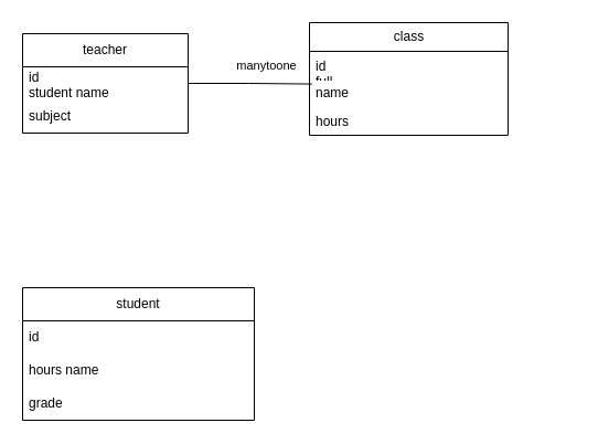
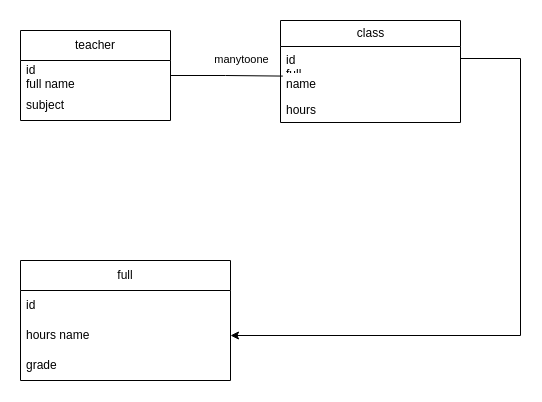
  <mxCell id="0" />
  <mxCell id="1" parent="0" />
  <mxCell id="2" value="teacher" style="swimlane;fontStyle=0;childLayout=stackLayout;horizontal=1;startSize=30;horizontalStack=0;resizeParent=1;resizeParentMax=0;resizeLast=0;collapsible=1;marginBottom=0;whiteSpace=wrap;html=1;" vertex="1" parent="1"><mxGeometry x="20" y="30" width="150" height="90" as="geometry" /></mxCell>
- <mxCell id="3" value="id&lt;div&gt;student name&lt;/div&gt;" style="text;strokeColor=none;fillColor=none;align=left;verticalAlign=middle;spacingLeft=4;spacingRight=4;overflow=hidden;points=[[0,0.5],[1,0.5]];portConstraint=eastwest;rotatable=0;whiteSpace=wrap;html=1;" vertex="1" parent="2"><mxGeometry y="30" width="150" height="30" as="geometry" /></mxCell>
+ <mxCell id="3" value="id&lt;div&gt;full name&lt;/div&gt;" style="text;strokeColor=none;fillColor=none;align=left;verticalAlign=middle;spacingLeft=4;spacingRight=4;overflow=hidden;points=[[0,0.5],[1,0.5]];portConstraint=eastwest;rotatable=0;whiteSpace=wrap;html=1;" vertex="1" parent="2"><mxGeometry y="30" width="150" height="30" as="geometry" /></mxCell>
  <mxCell id="4" value="subject" style="text;strokeColor=none;fillColor=none;align=left;verticalAlign=middle;spacingLeft=4;spacingRight=4;overflow=hidden;points=[[0,0.5],[1,0.5]];portConstraint=eastwest;rotatable=0;whiteSpace=wrap;html=1;" vertex="1" parent="2"><mxGeometry y="60" width="150" height="30" as="geometry" /></mxCell>
  <mxCell id="5" value="class" style="swimlane;fontStyle=0;childLayout=stackLayout;horizontal=1;startSize=26;fillColor=none;horizontalStack=0;resizeParent=1;resizeParentMax=0;resizeLast=0;collapsible=1;marginBottom=0;html=1;" vertex="1" parent="1"><mxGeometry x="280" y="20" width="180" height="102" as="geometry" /></mxCell>
  <mxCell id="6" value="id&lt;div&gt;full&amp;nbsp;&lt;/div&gt;" style="text;strokeColor=none;fillColor=none;align=left;verticalAlign=top;spacingLeft=4;spacingRight=4;overflow=hidden;rotatable=0;points=[[0,0.5],[1,0.5]];portConstraint=eastwest;whiteSpace=wrap;html=1;" vertex="1" parent="5"><mxGeometry y="26" width="180" height="24" as="geometry" /></mxCell>
  <mxCell id="7" value="name" style="text;strokeColor=none;fillColor=none;align=left;verticalAlign=top;spacingLeft=4;spacingRight=4;overflow=hidden;rotatable=0;points=[[0,0.5],[1,0.5]];portConstraint=eastwest;whiteSpace=wrap;html=1;" vertex="1" parent="5"><mxGeometry y="50" width="180" height="26" as="geometry" /></mxCell>
  <mxCell id="8" value="hours" style="text;strokeColor=none;fillColor=none;align=left;verticalAlign=top;spacingLeft=4;spacingRight=4;overflow=hidden;rotatable=0;points=[[0,0.5],[1,0.5]];portConstraint=eastwest;whiteSpace=wrap;html=1;" vertex="1" parent="5"><mxGeometry y="76" width="180" height="26" as="geometry" /></mxCell>
- <mxCell id="9" value="student" style="swimlane;fontStyle=0;childLayout=stackLayout;horizontal=1;startSize=30;horizontalStack=0;resizeParent=1;resizeParentMax=0;resizeLast=0;collapsible=1;marginBottom=0;whiteSpace=wrap;html=1;" vertex="1" parent="1"><mxGeometry x="20" y="260" width="210" height="120" as="geometry" /></mxCell>
+ <mxCell id="9" value="full" style="swimlane;fontStyle=0;childLayout=stackLayout;horizontal=1;startSize=30;horizontalStack=0;resizeParent=1;resizeParentMax=0;resizeLast=0;collapsible=1;marginBottom=0;whiteSpace=wrap;html=1;" vertex="1" parent="1"><mxGeometry x="20" y="260" width="210" height="120" as="geometry" /></mxCell>
  <mxCell id="10" value="id" style="text;strokeColor=none;fillColor=none;align=left;verticalAlign=middle;spacingLeft=4;spacingRight=4;overflow=hidden;points=[[0,0.5],[1,0.5]];portConstraint=eastwest;rotatable=0;whiteSpace=wrap;html=1;" vertex="1" parent="9"><mxGeometry y="30" width="210" height="30" as="geometry" /></mxCell>
  <mxCell id="11" value="hours name" style="text;strokeColor=none;fillColor=none;align=left;verticalAlign=middle;spacingLeft=4;spacingRight=4;overflow=hidden;points=[[0,0.5],[1,0.5]];portConstraint=eastwest;rotatable=0;whiteSpace=wrap;html=1;" vertex="1" parent="9"><mxGeometry y="60" width="210" height="30" as="geometry" /></mxCell>
  <mxCell id="12" value="grade" style="text;strokeColor=none;fillColor=none;align=left;verticalAlign=middle;spacingLeft=4;spacingRight=4;overflow=hidden;points=[[0,0.5],[1,0.5]];portConstraint=eastwest;rotatable=0;whiteSpace=wrap;html=1;" vertex="1" parent="9"><mxGeometry y="90" width="210" height="30" as="geometry" /></mxCell>
  <mxCell id="13" style="edgeStyle=orthogonalEdgeStyle;rounded=0;orthogonalLoop=1;jettySize=auto;html=1;entryX=0.013;entryY=0.215;entryDx=0;entryDy=0;entryPerimeter=0;endArrow=none;" edge="1" parent="1" source="3" target="7"><mxGeometry relative="1" as="geometry" /></mxCell>
  <mxCell id="14" value="manytoone" style="edgeLabel;html=1;align=center;verticalAlign=middle;resizable=0;points=[];" vertex="1" connectable="0" parent="13"><mxGeometry x="-0.047" relative="1" as="geometry"><mxPoint x="16" y="-17" as="offset" /></mxGeometry></mxCell>
+ <mxCell id="15" style="edgeStyle=orthogonalEdgeStyle;rounded=0;orthogonalLoop=1;jettySize=auto;html=1;entryX=1;entryY=0.5;entryDx=0;entryDy=0;" edge="1" parent="1" source="6" target="11"><mxGeometry relative="1" as="geometry"><Array as="points"><mxPoint x="520" y="58" /><mxPoint x="520" y="335" /></Array></mxGeometry></mxCell>
